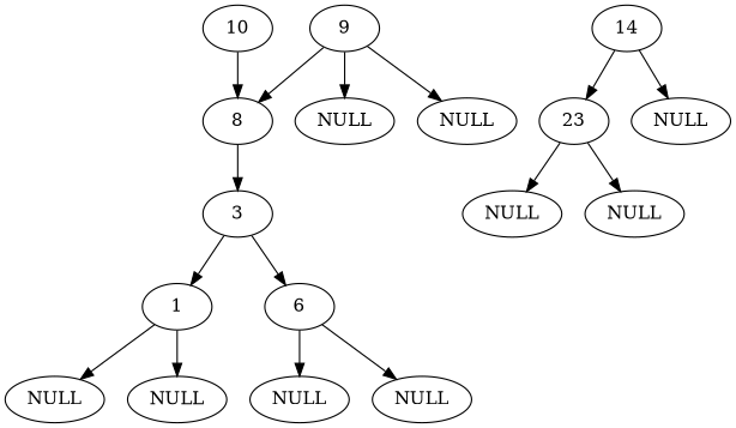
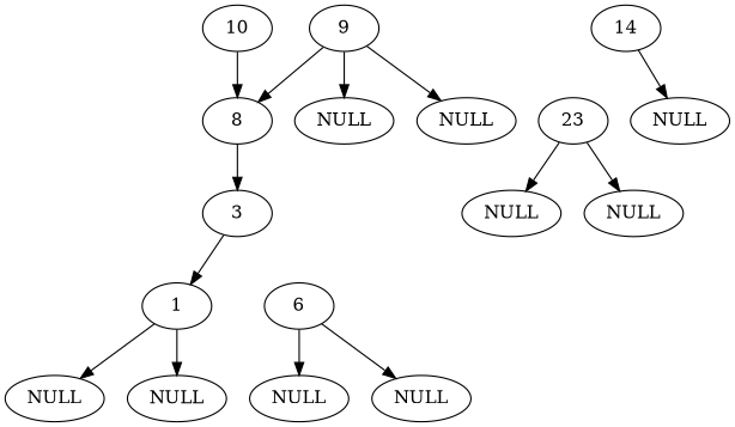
  digraph {
    10
    8
    3
    n4 [label=23]
    14
    n6 [label=NULL]
    1
    6
    9
    n10 [label=NULL]
    n11 [label=NULL]
    n12 [label=NULL]
    n13 [label=NULL]
    n14 [label=NULL]
    n15 [label=NULL]
    n16 [label=NULL]
    n17 [label=NULL]
    10 -> 8
    8 -> 3
    3 -> 1
-   3 -> 6
    n4 -> n12
    n4 -> n13
-   14 -> n4
    14 -> n6
    1 -> n14
    1 -> n15
    6 -> n16
    6 -> n17
    9 -> 8
    9 -> n10
    9 -> n11
  }
